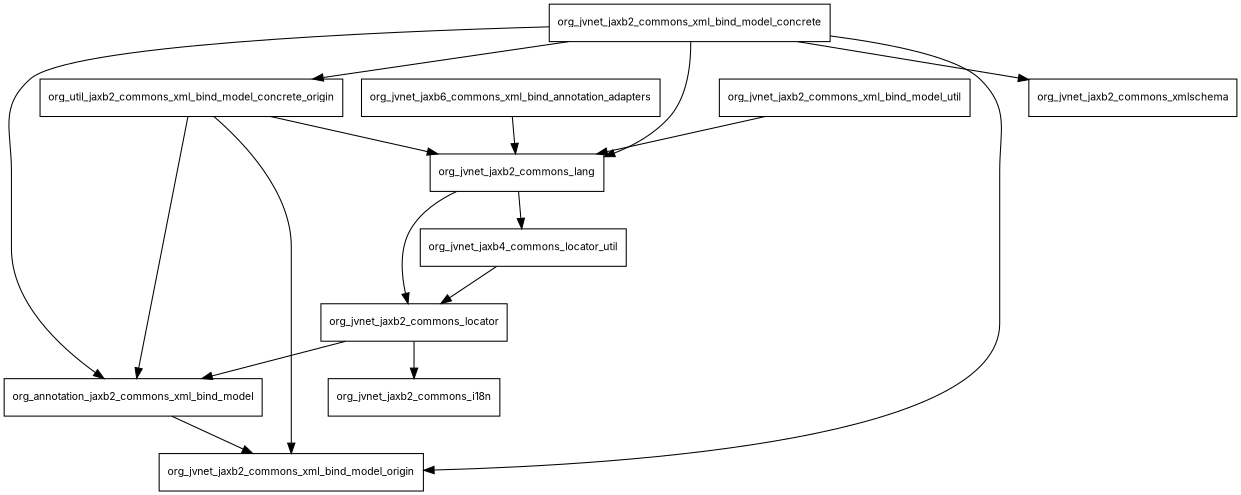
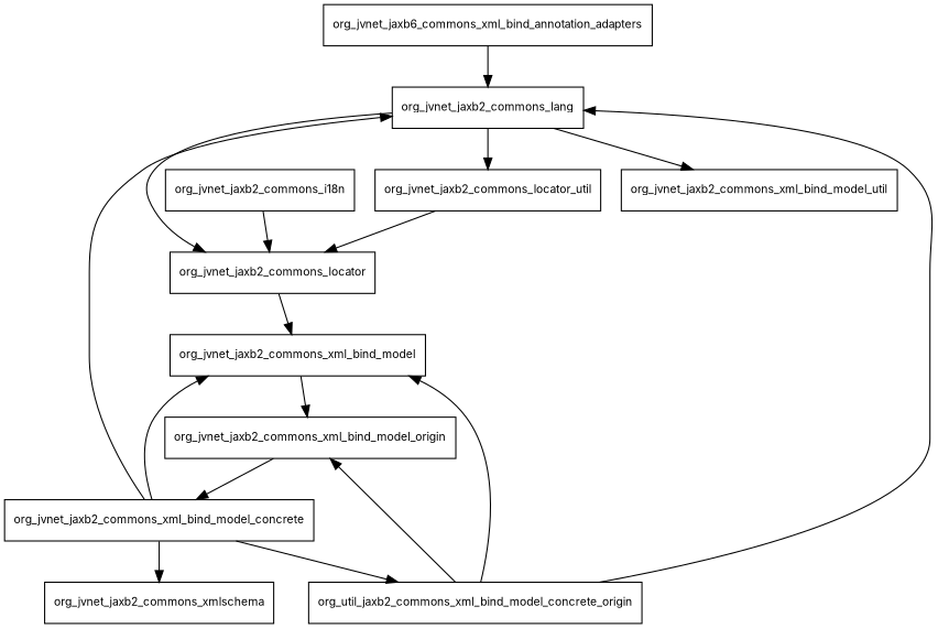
  digraph {
    fontname=Inter
    node [fontname=Inter fontsize=10.0 shape=box]
    edge [fontname=Inter]
    org_jvnet_jaxb2_commons_lang
    org_jvnet_jaxb2_commons_locator
-   org_jvnet_jaxb2_commons_locator_util [label=org_jvnet_jaxb4_commons_locator_util]
+   org_jvnet_jaxb2_commons_locator_util
    org_jvnet_jaxb2_commons_i18n
-   org_jvnet_jaxb2_commons_xml_bind_model [label=org_annotation_jaxb2_commons_xml_bind_model]
+   org_jvnet_jaxb2_commons_xml_bind_model
    n6 [label=org_jvnet_jaxb6_commons_xml_bind_annotation_adapters]
    org_jvnet_jaxb2_commons_xml_bind_model_origin
    org_jvnet_jaxb2_commons_xml_bind_model_concrete
    n9 [label=org_util_jaxb2_commons_xml_bind_model_concrete_origin]
    org_jvnet_jaxb2_commons_xmlschema
    org_jvnet_jaxb2_commons_xml_bind_model_util
    org_jvnet_jaxb2_commons_lang -> org_jvnet_jaxb2_commons_locator
    org_jvnet_jaxb2_commons_lang -> org_jvnet_jaxb2_commons_locator_util
-   org_jvnet_jaxb2_commons_locator -> org_jvnet_jaxb2_commons_i18n
+   org_jvnet_jaxb2_commons_i18n -> org_jvnet_jaxb2_commons_locator
    org_jvnet_jaxb2_commons_locator -> org_jvnet_jaxb2_commons_xml_bind_model
    org_jvnet_jaxb2_commons_locator_util -> org_jvnet_jaxb2_commons_locator
    org_jvnet_jaxb2_commons_xml_bind_model -> org_jvnet_jaxb2_commons_xml_bind_model_origin
    n6 -> org_jvnet_jaxb2_commons_lang
    org_jvnet_jaxb2_commons_xml_bind_model_concrete -> org_jvnet_jaxb2_commons_lang
    org_jvnet_jaxb2_commons_xml_bind_model_concrete -> org_jvnet_jaxb2_commons_xml_bind_model
-   org_jvnet_jaxb2_commons_xml_bind_model_concrete -> org_jvnet_jaxb2_commons_xml_bind_model_origin
+   org_jvnet_jaxb2_commons_xml_bind_model_origin -> org_jvnet_jaxb2_commons_xml_bind_model_concrete
    org_jvnet_jaxb2_commons_xml_bind_model_concrete -> n9
    org_jvnet_jaxb2_commons_xml_bind_model_concrete -> org_jvnet_jaxb2_commons_xmlschema
    n9 -> org_jvnet_jaxb2_commons_lang
    n9 -> org_jvnet_jaxb2_commons_xml_bind_model
    n9 -> org_jvnet_jaxb2_commons_xml_bind_model_origin
-   org_jvnet_jaxb2_commons_xml_bind_model_util -> org_jvnet_jaxb2_commons_lang
+   org_jvnet_jaxb2_commons_lang -> org_jvnet_jaxb2_commons_xml_bind_model_util
  }
